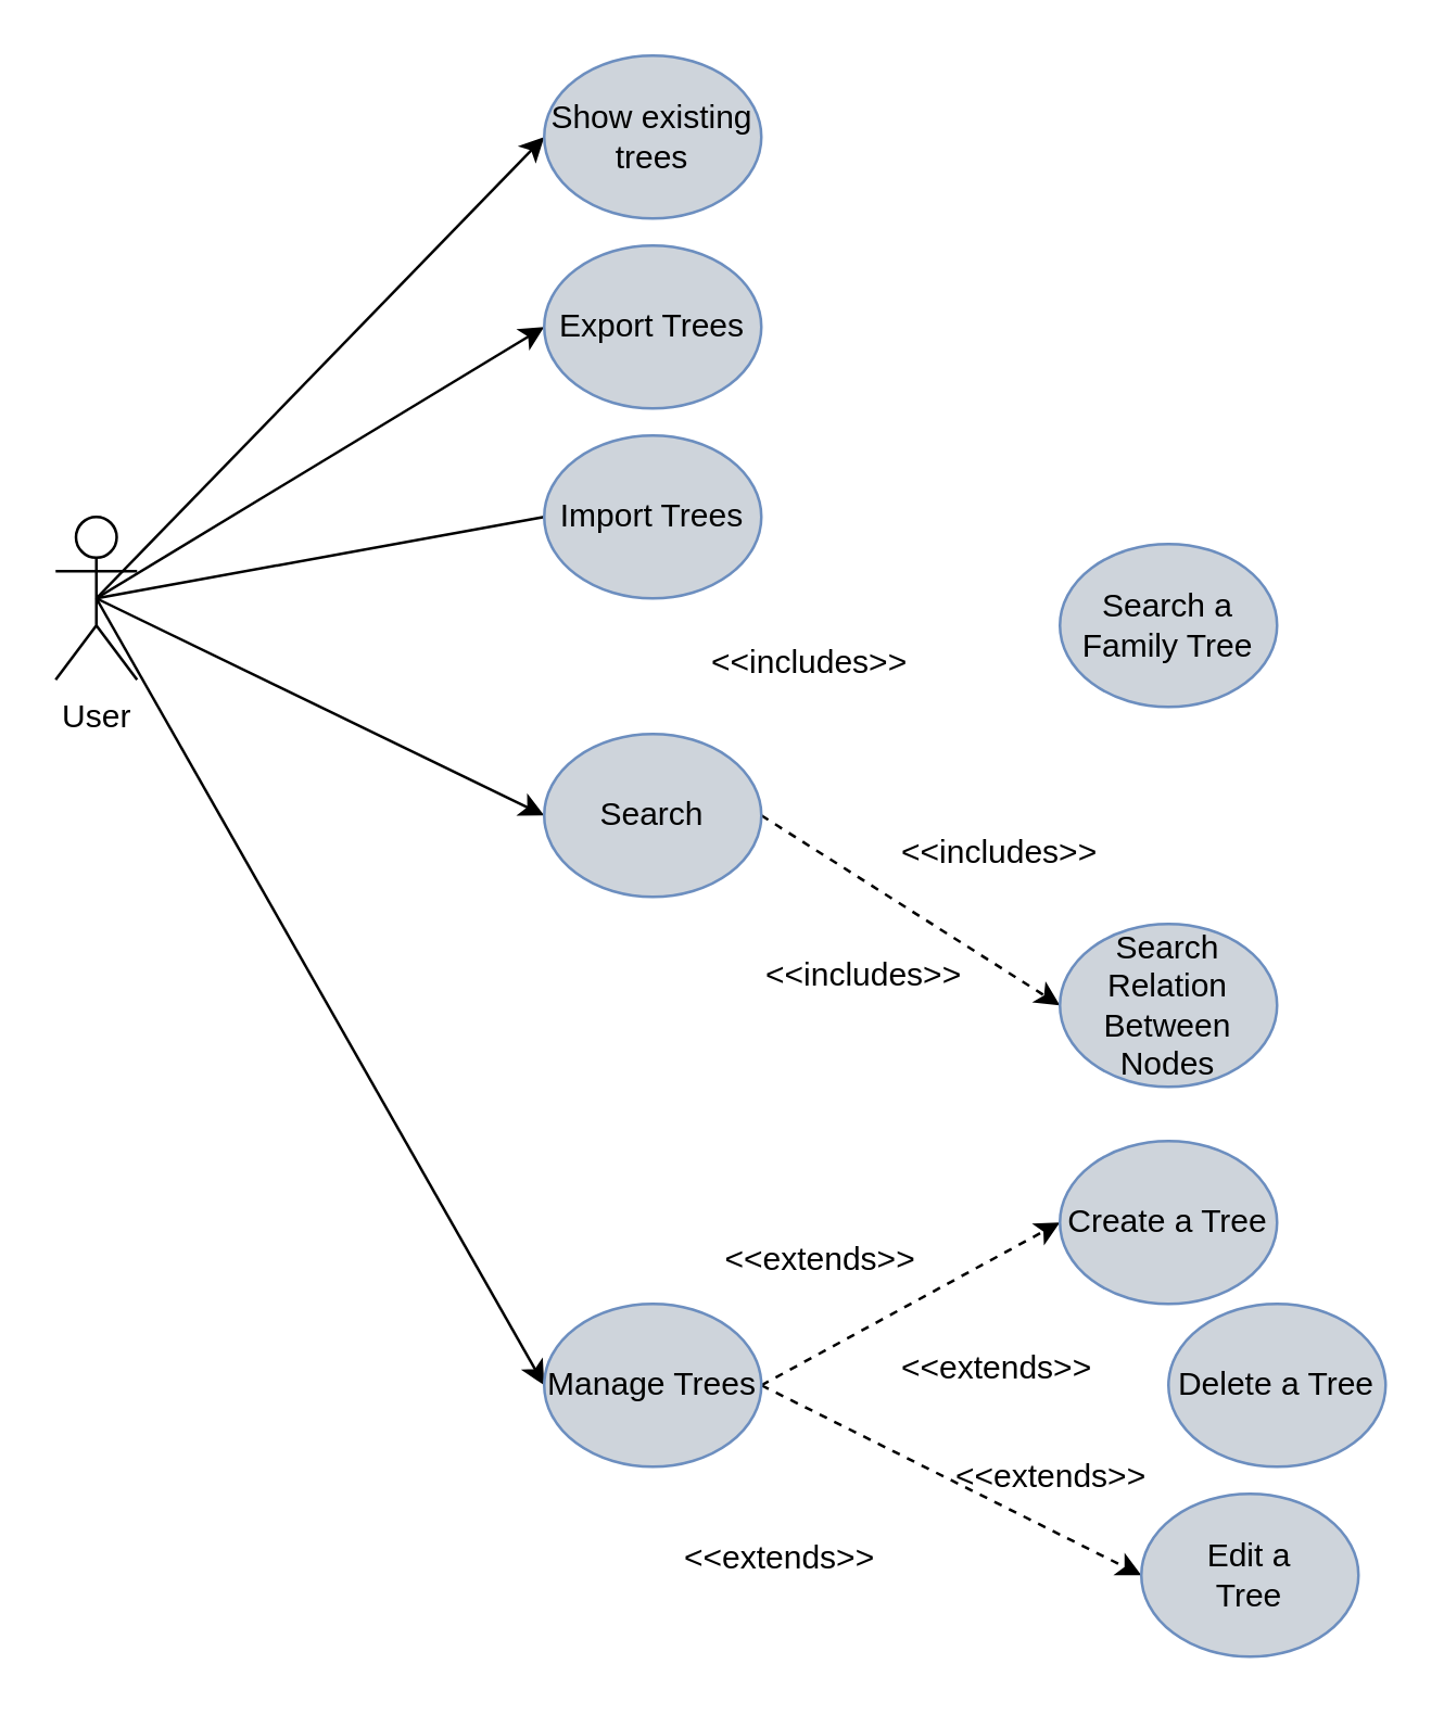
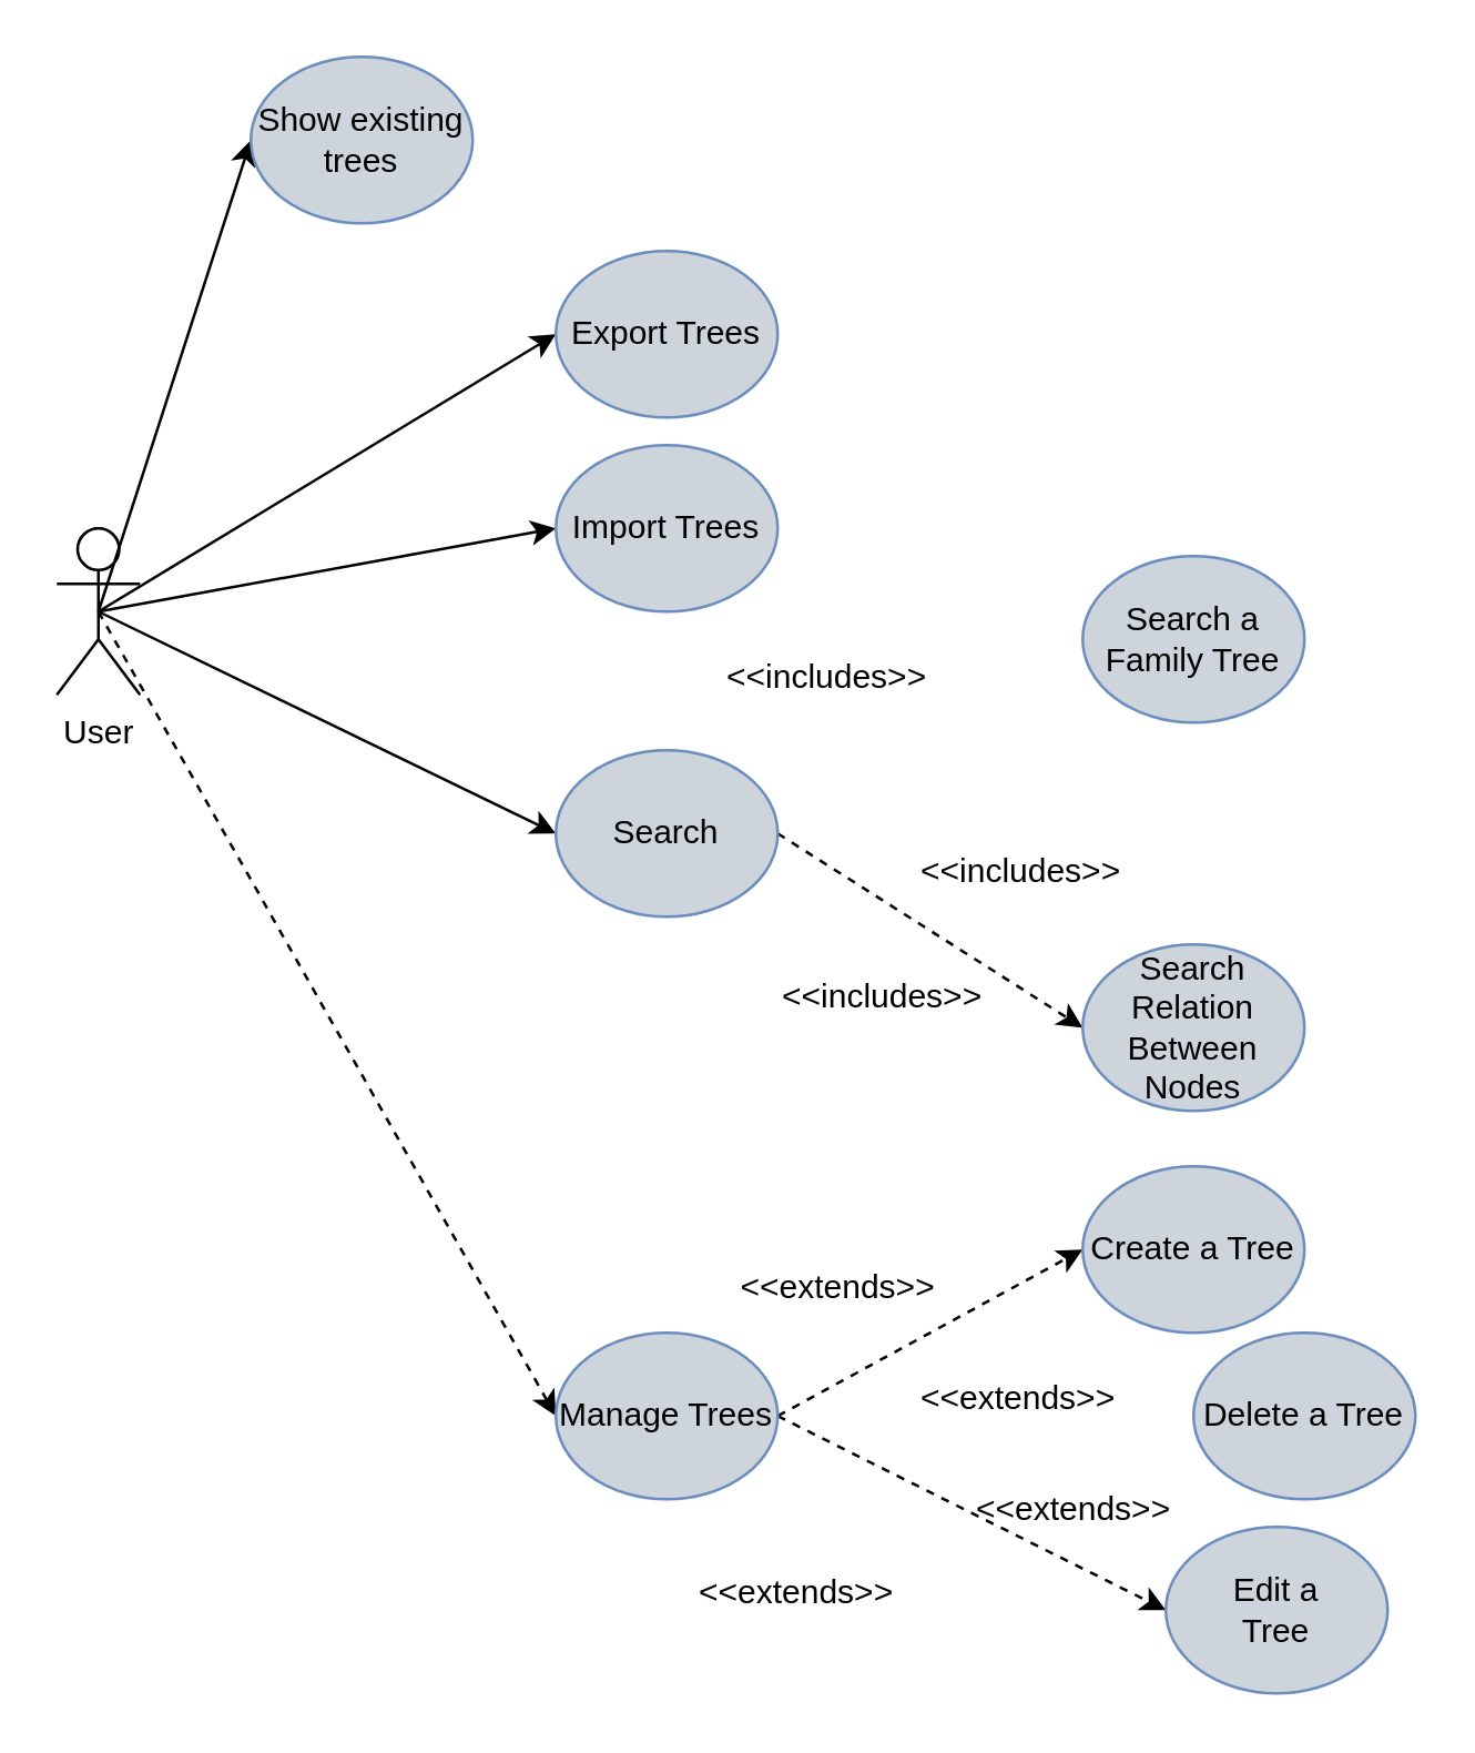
  <mxCell id="0" />
  <mxCell id="1" parent="0" />
  <mxCell id="2" style="edgeStyle=none;rounded=0;orthogonalLoop=1;jettySize=auto;html=1;exitX=0.5;exitY=0.5;exitDx=0;exitDy=0;exitPerimeter=0;entryX=0;entryY=0.5;entryDx=0;entryDy=0;" parent="1" source="6" target="23" edge="1"><mxGeometry relative="1" as="geometry"><mxPoint x="200" y="140" as="targetPoint" /></mxGeometry></mxCell>
- <mxCell id="3" style="edgeStyle=none;rounded=0;orthogonalLoop=1;jettySize=auto;html=1;exitX=0.5;exitY=0.5;exitDx=0;exitDy=0;exitPerimeter=0;entryX=0;entryY=0.5;entryDx=0;entryDy=0;endArrow=none;" parent="1" source="6" target="21" edge="1"><mxGeometry relative="1" as="geometry"><mxPoint x="200" y="195" as="targetPoint" /></mxGeometry></mxCell>
+ <mxCell id="3" style="edgeStyle=none;rounded=0;orthogonalLoop=1;jettySize=auto;html=1;exitX=0.5;exitY=0.5;exitDx=0;exitDy=0;exitPerimeter=0;entryX=0;entryY=0.5;entryDx=0;entryDy=0;" parent="1" source="6" target="21" edge="1"><mxGeometry relative="1" as="geometry"><mxPoint x="200" y="195" as="targetPoint" /></mxGeometry></mxCell>
  <mxCell id="4" style="edgeStyle=none;rounded=0;orthogonalLoop=1;jettySize=auto;html=1;exitX=0.5;exitY=0.5;exitDx=0;exitDy=0;exitPerimeter=0;entryX=0;entryY=0.5;entryDx=0;entryDy=0;" parent="1" source="6" target="22" edge="1"><mxGeometry relative="1" as="geometry"><mxPoint x="200" y="295" as="targetPoint" /></mxGeometry></mxCell>
- <mxCell id="5" style="edgeStyle=none;rounded=0;orthogonalLoop=1;jettySize=auto;html=1;exitX=0.5;exitY=0.5;exitDx=0;exitDy=0;exitPerimeter=0;entryX=0;entryY=0.5;entryDx=0;entryDy=0;" parent="1" source="6" target="28" edge="1"><mxGeometry relative="1" as="geometry"><mxPoint x="200" y="505" as="targetPoint" /><Array as="points" /></mxGeometry></mxCell>
+ <mxCell id="5" style="edgeStyle=none;rounded=0;orthogonalLoop=1;jettySize=auto;html=1;exitX=0.5;exitY=0.5;exitDx=0;exitDy=0;exitPerimeter=0;entryX=0;entryY=0.5;entryDx=0;entryDy=0;dashed=1;" parent="1" source="6" target="28" edge="1"><mxGeometry relative="1" as="geometry"><mxPoint x="200" y="505" as="targetPoint" /><Array as="points" /></mxGeometry></mxCell>
  <mxCell id="6" value="&lt;div&gt;User&lt;/div&gt;" style="shape=umlActor;verticalLabelPosition=bottom;verticalAlign=top;html=1;outlineConnect=0;" parent="1" vertex="1"><mxGeometry x="20" y="190" width="30" height="60" as="geometry" /></mxCell>
  <mxCell id="7" style="edgeStyle=none;rounded=0;orthogonalLoop=1;jettySize=auto;html=1;exitX=1;exitY=0.5;exitDx=0;exitDy=0;dashed=1;entryX=0;entryY=0.5;entryDx=0;entryDy=0;" parent="1" source="22" target="19" edge="1"><mxGeometry relative="1" as="geometry"><mxPoint x="370" y="370" as="targetPoint" /><mxPoint x="270" y="295" as="sourcePoint" /></mxGeometry></mxCell>
  <mxCell id="8" style="edgeStyle=none;rounded=0;orthogonalLoop=1;jettySize=auto;html=1;entryX=0;entryY=0.5;entryDx=0;entryDy=0;" parent="1" target="24" edge="1"><mxGeometry relative="1" as="geometry"><mxPoint x="35" y="220" as="sourcePoint" /><mxPoint x="200" y="65" as="targetPoint" /></mxGeometry></mxCell>
  <mxCell id="9" style="edgeStyle=none;rounded=0;orthogonalLoop=1;jettySize=auto;html=1;exitX=1;exitY=0.5;exitDx=0;exitDy=0;entryX=0;entryY=0.5;entryDx=0;entryDy=0;dashed=1;" parent="1" source="28" target="25" edge="1"><mxGeometry relative="1" as="geometry"><mxPoint x="390" y="445" as="targetPoint" /><mxPoint x="270" y="505" as="sourcePoint" /></mxGeometry></mxCell>
  <mxCell id="10" style="edgeStyle=none;rounded=0;orthogonalLoop=1;jettySize=auto;html=1;entryX=0;entryY=0.5;entryDx=0;entryDy=0;dashed=1;exitX=1;exitY=0.5;exitDx=0;exitDy=0;" parent="1" source="28" target="27" edge="1"><mxGeometry relative="1" as="geometry"><mxPoint x="260" y="550" as="sourcePoint" /><mxPoint x="390" y="575" as="targetPoint" /></mxGeometry></mxCell>
  <mxCell id="11" style="edgeStyle=none;rounded=0;orthogonalLoop=1;jettySize=auto;html=1;entryX=0;entryY=0.5;entryDx=0;entryDy=0;" parent="1" edge="1"><mxGeometry relative="1" as="geometry"><mxPoint x="390" y="445" as="sourcePoint" /><mxPoint x="390" y="445" as="targetPoint" /></mxGeometry></mxCell>
  <mxCell id="12" value="&amp;lt;&amp;lt;extends&amp;gt;&amp;gt;" style="text;whiteSpace=wrap;html=1;" parent="1" vertex="1"><mxGeometry x="265" y="450" width="80" height="20" as="geometry" /></mxCell>
  <mxCell id="13" value="&amp;lt;&amp;lt;extends&amp;gt;&amp;gt;" style="text;whiteSpace=wrap;html=1;" parent="1" vertex="1"><mxGeometry x="330" y="490" width="80" height="20" as="geometry" /></mxCell>
  <mxCell id="14" value="&amp;lt;&amp;lt;extends&amp;gt;&amp;gt;" style="text;whiteSpace=wrap;html=1;" parent="1" vertex="1"><mxGeometry x="250" y="560" width="80" height="20" as="geometry" /></mxCell>
  <mxCell id="15" value="&amp;lt;&amp;lt;includes&amp;gt;&amp;gt;" style="text;whiteSpace=wrap;html=1;" parent="1" vertex="1"><mxGeometry x="260" y="230" width="80" height="20" as="geometry" /></mxCell>
  <mxCell id="16" style="edgeStyle=none;rounded=0;orthogonalLoop=1;jettySize=auto;html=1;exitX=0.5;exitY=1;exitDx=0;exitDy=0;" parent="1" source="15" target="15" edge="1"><mxGeometry relative="1" as="geometry" /></mxCell>
  <mxCell id="17" value="&amp;lt;&amp;lt;includes&amp;gt;&amp;gt;" style="text;whiteSpace=wrap;html=1;" parent="1" vertex="1"><mxGeometry x="330" y="300" width="80" height="20" as="geometry" /></mxCell>
  <mxCell id="18" value="&amp;lt;&amp;lt;includes&amp;gt;&amp;gt;" style="text;whiteSpace=wrap;html=1;" parent="1" vertex="1"><mxGeometry x="280" y="345" width="80" height="20" as="geometry" /></mxCell>
  <mxCell id="19" value="Search Relation Between Nodes" style="ellipse;whiteSpace=wrap;html=1;fillColor=#CED4DB;strokeColor=#6c8ebf;" parent="1" vertex="1"><mxGeometry x="390" y="340" width="80" height="60" as="geometry" /></mxCell>
  <mxCell id="20" value="Search a Family Tree" style="ellipse;whiteSpace=wrap;html=1;fillColor=#CED4DB;strokeColor=#6c8ebf;" vertex="1" parent="1"><mxGeometry x="390" y="200" width="80" height="60" as="geometry" /></mxCell>
  <mxCell id="21" value="&lt;div&gt;Import Trees&lt;/div&gt;" style="ellipse;whiteSpace=wrap;html=1;fillColor=#CED4DB;strokeColor=#6c8ebf;" vertex="1" parent="1"><mxGeometry x="200" y="160" width="80" height="60" as="geometry" /></mxCell>
  <mxCell id="22" value="Search" style="ellipse;whiteSpace=wrap;html=1;fillColor=#CED4DB;strokeColor=#6c8ebf;" vertex="1" parent="1"><mxGeometry x="200" y="270" width="80" height="60" as="geometry" /></mxCell>
  <mxCell id="23" value="Export Trees" style="ellipse;whiteSpace=wrap;html=1;fillColor=#CED4DB;strokeColor=#6c8ebf;" vertex="1" parent="1"><mxGeometry x="200" y="90" width="80" height="60" as="geometry" /></mxCell>
- <mxCell id="24" value="&lt;div&gt;Show existing trees&lt;/div&gt;" style="ellipse;whiteSpace=wrap;html=1;fillColor=#CED4DB;strokeColor=#6c8ebf;" vertex="1" parent="1"><mxGeometry x="200" y="20" width="80" height="60" as="geometry" /></mxCell>
+ <mxCell id="24" value="&lt;div&gt;Show existing trees&lt;/div&gt;" style="ellipse;whiteSpace=wrap;html=1;fillColor=#CED4DB;strokeColor=#6c8ebf;" vertex="1" parent="1"><mxGeometry x="90" y="20" width="80" height="60" as="geometry" /></mxCell>
  <mxCell id="25" value="Create a Tree" style="ellipse;whiteSpace=wrap;html=1;fillColor=#CED4DB;strokeColor=#6c8ebf;" vertex="1" parent="1"><mxGeometry x="390" y="420" width="80" height="60" as="geometry" /></mxCell>
  <mxCell id="26" value="Delete a Tree" style="ellipse;whiteSpace=wrap;html=1;fillColor=#CED4DB;strokeColor=#6c8ebf;" vertex="1" parent="1"><mxGeometry x="430" y="480" width="80" height="60" as="geometry" /></mxCell>
  <mxCell id="27" value="&lt;div&gt;Edit a&lt;/div&gt;&lt;div&gt;Tree&lt;/div&gt;" style="ellipse;whiteSpace=wrap;html=1;fillColor=#CED4DB;strokeColor=#6c8ebf;" vertex="1" parent="1"><mxGeometry x="420" y="550" width="80" height="60" as="geometry" /></mxCell>
  <mxCell id="28" value="&lt;div&gt;Manage Trees&lt;/div&gt;" style="ellipse;whiteSpace=wrap;html=1;fillColor=#CED4DB;strokeColor=#6c8ebf;" vertex="1" parent="1"><mxGeometry x="200" y="480" width="80" height="60" as="geometry" /></mxCell>
  <mxCell id="29" value="&amp;lt;&amp;lt;extends&amp;gt;&amp;gt;" style="text;whiteSpace=wrap;html=1;" vertex="1" parent="1"><mxGeometry x="350" y="530" width="80" height="20" as="geometry" /></mxCell>
